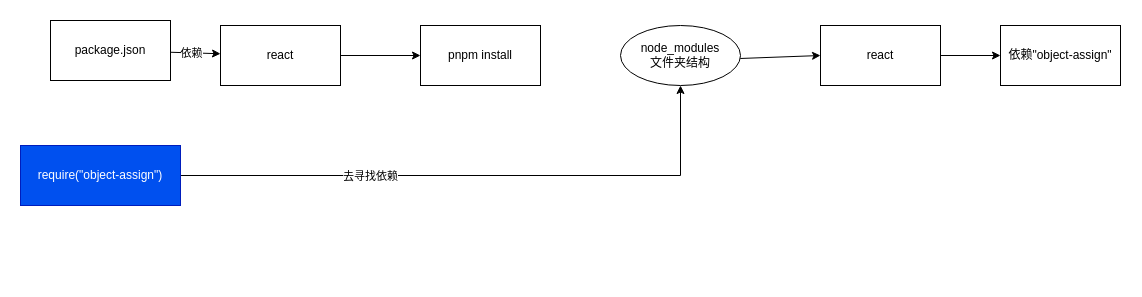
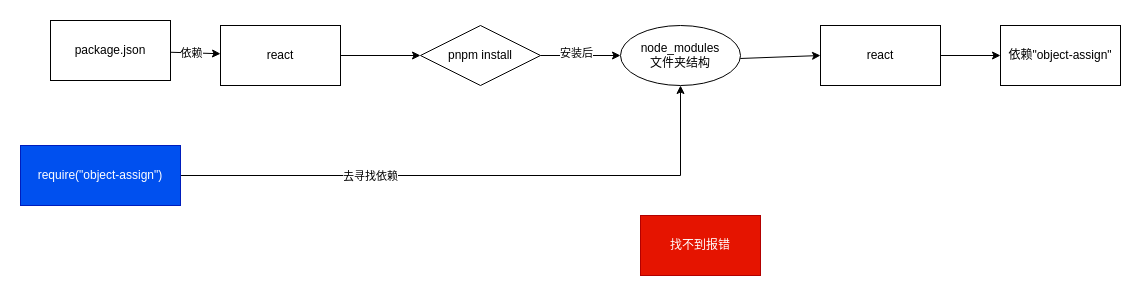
  <mxCell id="0" />
  <mxCell id="1" parent="0" />
  <mxCell id="2" value="" style="edgeStyle=none;html=1;" edge="1" parent="1" source="4" target="6"><mxGeometry relative="1" as="geometry" /></mxCell>
  <mxCell id="3" value="依赖" style="edgeLabel;html=1;align=center;verticalAlign=middle;resizable=0;points=[];" vertex="1" connectable="0" parent="2"><mxGeometry x="-0.15" relative="1" as="geometry"><mxPoint as="offset" /></mxGeometry></mxCell>
  <mxCell id="4" value="package.json" style="rounded=0;whiteSpace=wrap;html=1;" vertex="1" parent="1"><mxGeometry x="50" y="20" width="120" height="60" as="geometry" /></mxCell>
  <mxCell id="5" value="" style="edgeStyle=none;html=1;" edge="1" parent="1" source="6" target="9"><mxGeometry relative="1" as="geometry" /></mxCell>
  <mxCell id="6" value="react" style="whiteSpace=wrap;html=1;rounded=0;" vertex="1" parent="1"><mxGeometry x="220" y="25" width="120" height="60" as="geometry" /></mxCell>
- <mxCell id="9" value="pnpm install" style="whiteSpace=wrap;html=1;rounded=0;" vertex="1" parent="1"><mxGeometry x="420" y="25" width="120" height="60" as="geometry" /></mxCell>
+ <mxCell id="7" value="" style="edgeStyle=none;html=1;" edge="1" parent="1" source="9" target="11"><mxGeometry relative="1" as="geometry" /></mxCell>
+ <mxCell id="8" value="安装后" style="edgeLabel;html=1;align=center;verticalAlign=middle;resizable=0;points=[];" vertex="1" connectable="0" parent="7"><mxGeometry x="-0.125" y="3" relative="1" as="geometry"><mxPoint as="offset" /></mxGeometry></mxCell>
+ <mxCell id="9" value="pnpm install" style="rhombus;whiteSpace=wrap;html=1;" vertex="1" parent="1"><mxGeometry x="420" y="25" width="120" height="60" as="geometry" /></mxCell>
  <mxCell id="10" value="" style="edgeStyle=none;html=1;" edge="1" parent="1" source="11" target="16"><mxGeometry relative="1" as="geometry" /></mxCell>
  <mxCell id="11" value="node_modules&lt;br&gt;文件夹结构" style="ellipse;whiteSpace=wrap;html=1;" vertex="1" parent="1"><mxGeometry x="620" y="25" width="120" height="60" as="geometry" /></mxCell>
  <mxCell id="12" style="edgeStyle=none;html=1;exitX=1;exitY=0.5;exitDx=0;exitDy=0;entryX=0.5;entryY=1;entryDx=0;entryDy=0;rounded=0;" edge="1" parent="1" source="14" target="11"><mxGeometry relative="1" as="geometry"><Array as="points"><mxPoint x="680" y="175" /></Array></mxGeometry></mxCell>
  <mxCell id="13" value="去寻找依赖" style="edgeLabel;html=1;align=center;verticalAlign=middle;resizable=0;points=[];" vertex="1" connectable="0" parent="12"><mxGeometry x="-0.359" relative="1" as="geometry"><mxPoint as="offset" /></mxGeometry></mxCell>
  <mxCell id="14" value="require(&quot;object-assign&quot;)" style="rounded=0;whiteSpace=wrap;html=1;fillColor=#0050ef;fontColor=#ffffff;strokeColor=#001DBC;" vertex="1" parent="1"><mxGeometry x="20" y="145" width="160" height="60" as="geometry" /></mxCell>
  <mxCell id="15" value="" style="edgeStyle=none;rounded=0;html=1;" edge="1" parent="1" source="16" target="18"><mxGeometry relative="1" as="geometry" /></mxCell>
  <mxCell id="16" value="react" style="whiteSpace=wrap;html=1;rounded=0;" vertex="1" parent="1"><mxGeometry x="820" y="25" width="120" height="60" as="geometry" /></mxCell>
+ <mxCell id="17" value="找不到报错" style="rounded=0;whiteSpace=wrap;html=1;fillColor=#e51400;fontColor=#ffffff;strokeColor=#B20000;" vertex="1" parent="1"><mxGeometry x="640" y="215" width="120" height="60" as="geometry" /></mxCell>
  <mxCell id="18" value="依赖&quot;object-assign&quot;" style="whiteSpace=wrap;html=1;rounded=0;" vertex="1" parent="1"><mxGeometry x="1000" y="25" width="120" height="60" as="geometry" /></mxCell>
